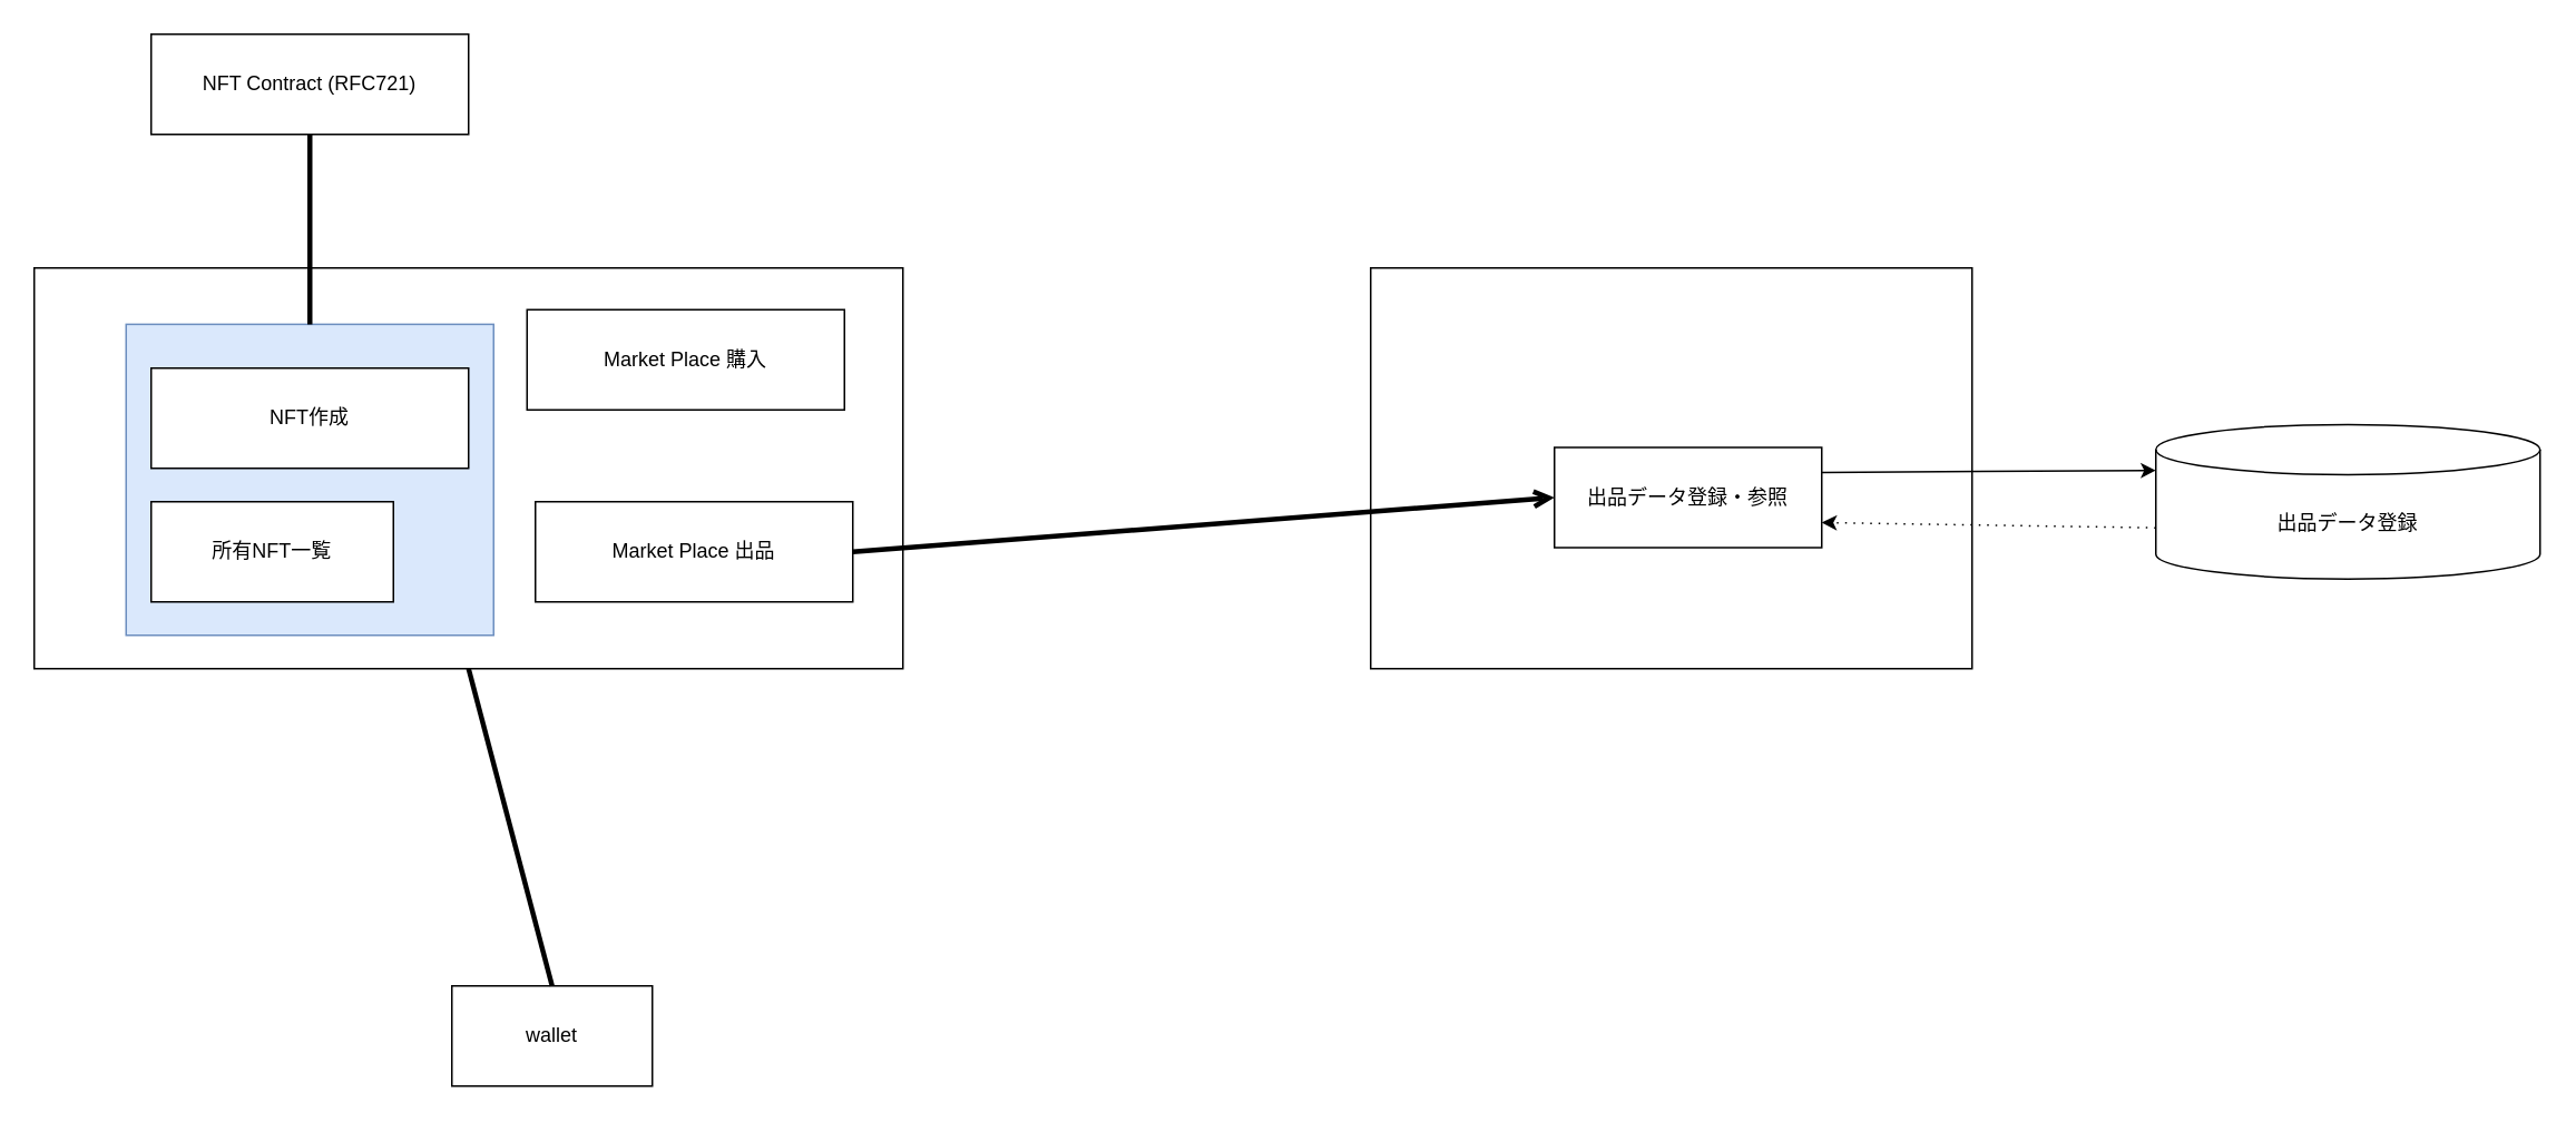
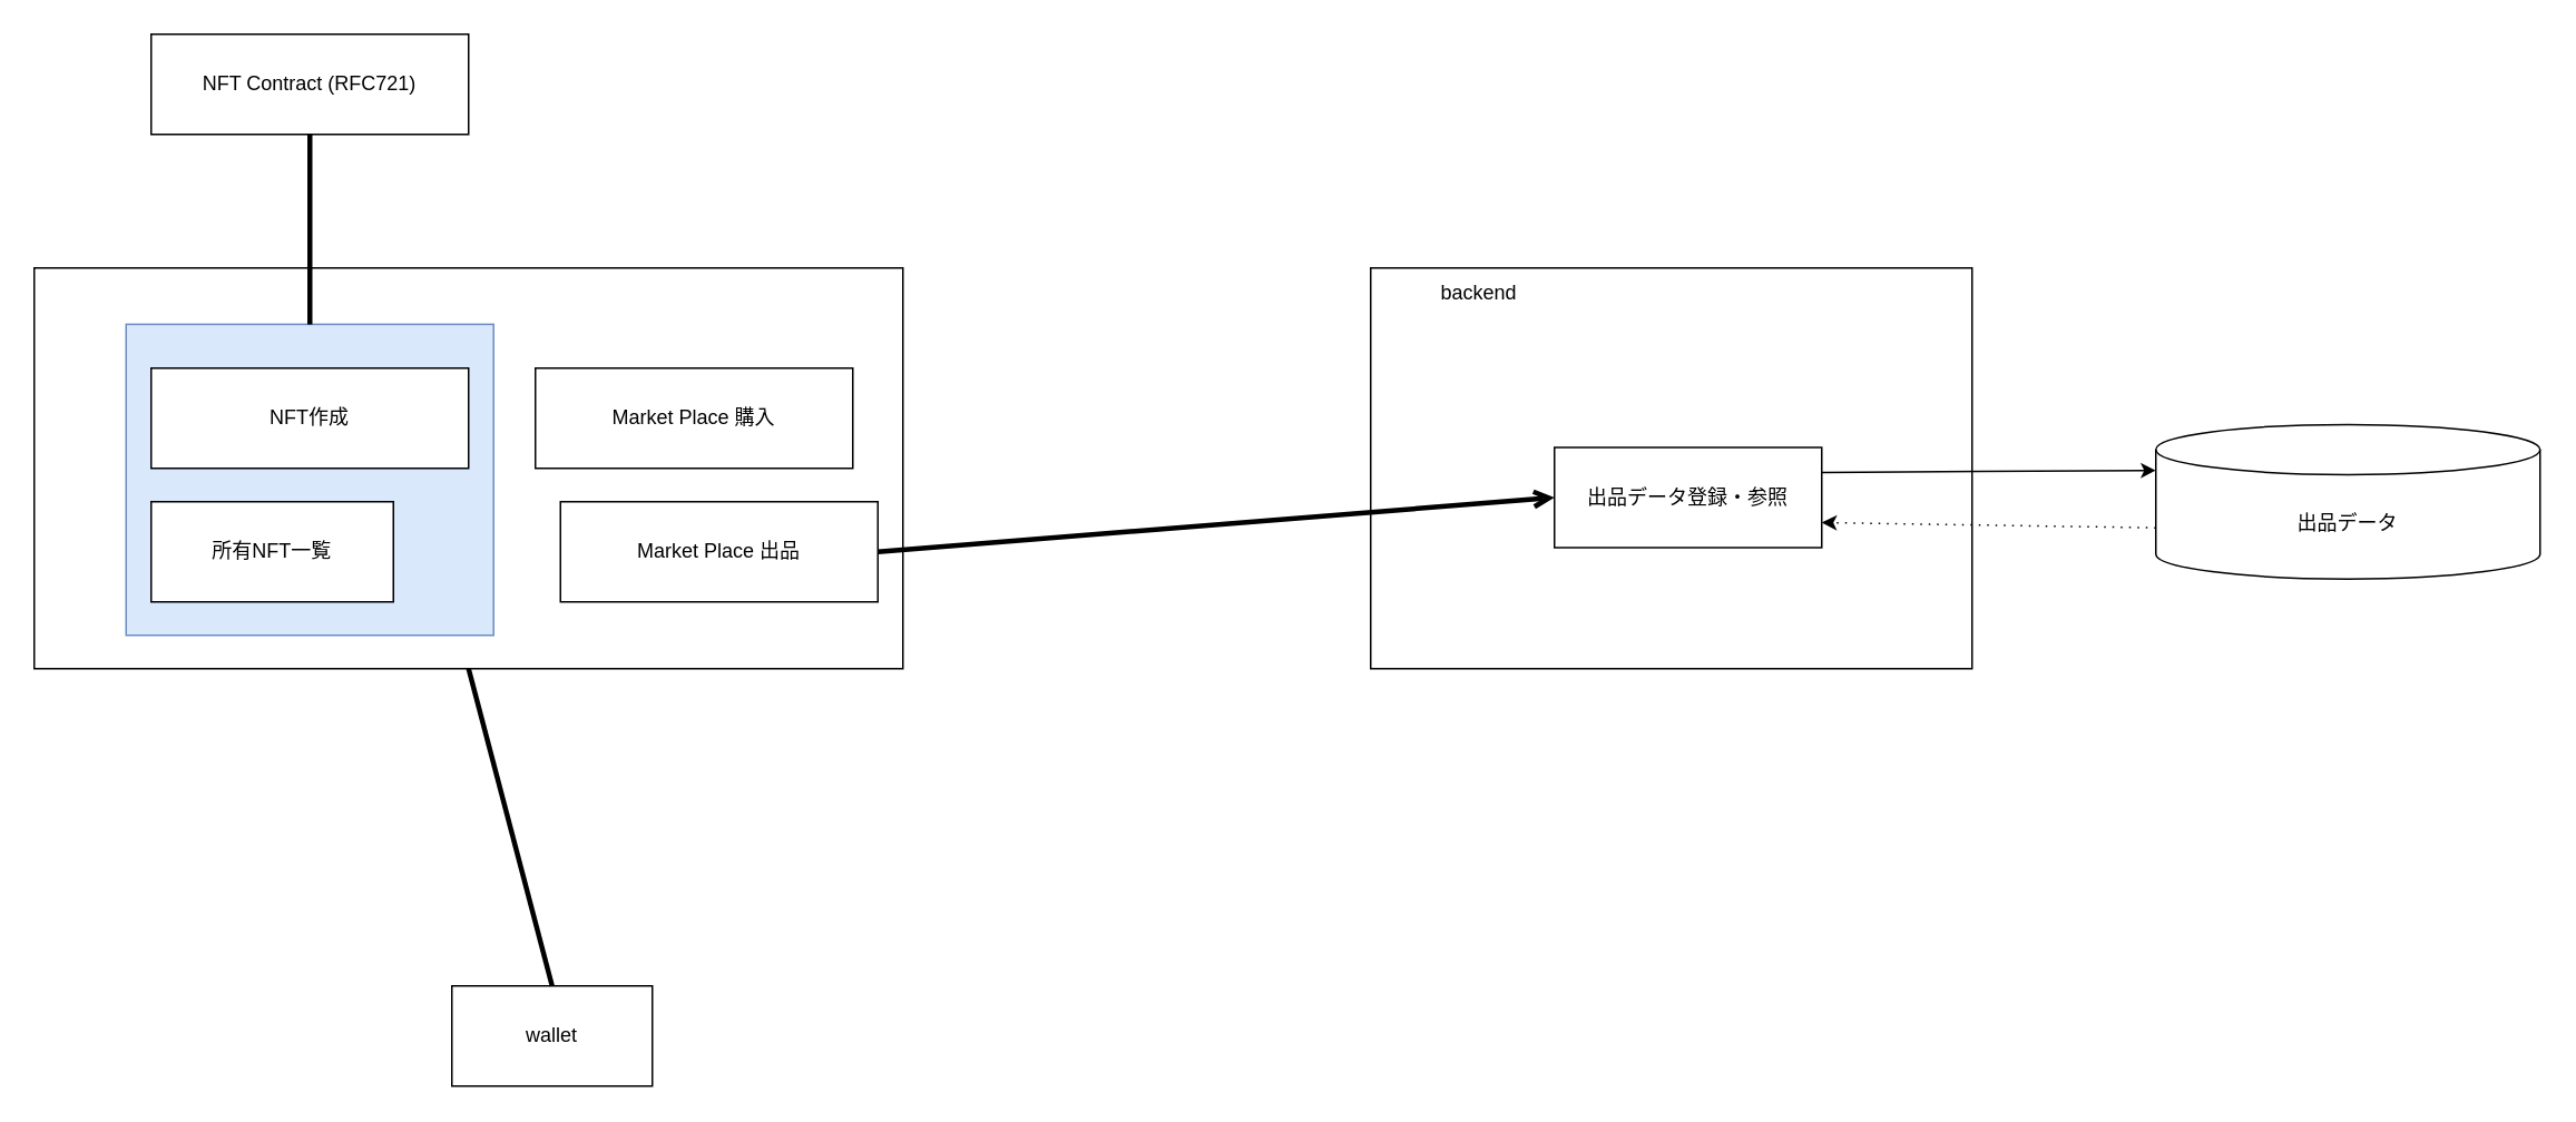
  <mxCell id="0" />
  <mxCell id="1" parent="0" />
  <mxCell id="2" value="" style="rounded=0;whiteSpace=wrap;html=1;" vertex="1" parent="1"><mxGeometry x="20" y="160" width="520" height="240" as="geometry" /></mxCell>
  <mxCell id="3" value="wallet" style="rounded=0;whiteSpace=wrap;html=1;" parent="1" vertex="1"><mxGeometry x="270" y="590" width="120" height="60" as="geometry" /></mxCell>
  <mxCell id="4" value="" style="rounded=0;whiteSpace=wrap;html=1;" vertex="1" parent="1"><mxGeometry x="820" y="160" width="360" height="240" as="geometry" /></mxCell>
- <mxCell id="5" value="出品データ登録" style="shape=cylinder3;whiteSpace=wrap;html=1;boundedLbl=1;backgroundOutline=1;size=15;" vertex="1" parent="1"><mxGeometry x="1290" y="253.75" width="230" height="92.5" as="geometry" /></mxCell>
+ <mxCell id="5" value="出品データ" style="shape=cylinder3;whiteSpace=wrap;html=1;boundedLbl=1;backgroundOutline=1;size=15;" vertex="1" parent="1"><mxGeometry x="1290" y="253.75" width="230" height="92.5" as="geometry" /></mxCell>
+ <mxCell id="6" value="backend" style="text;html=1;strokeColor=none;fillColor=none;align=center;verticalAlign=middle;whiteSpace=wrap;rounded=0;" vertex="1" parent="1"><mxGeometry x="820" y="160" width="130" height="30" as="geometry" /></mxCell>
  <mxCell id="7" style="html=1;entryX=0;entryY=0;entryDx=0;entryDy=27.5;entryPerimeter=0;exitX=1;exitY=0.25;exitDx=0;exitDy=0;" edge="1" parent="1" source="8" target="5"><mxGeometry relative="1" as="geometry" /></mxCell>
  <mxCell id="8" value="出品データ登録・参照" style="rounded=0;whiteSpace=wrap;html=1;" vertex="1" parent="1"><mxGeometry x="930" y="267.5" width="160" height="60" as="geometry" /></mxCell>
  <mxCell id="9" value="" style="rounded=0;whiteSpace=wrap;html=1;fillColor=#dae8fc;strokeColor=#6c8ebf;" vertex="1" parent="1"><mxGeometry x="75" y="193.75" width="220" height="186.25" as="geometry" /></mxCell>
  <mxCell id="10" style="edgeStyle=none;html=1;entryX=1;entryY=0.75;entryDx=0;entryDy=0;dashed=1;dashPattern=1 4;exitX=0;exitY=0;exitDx=0;exitDy=61.875;exitPerimeter=0;" edge="1" parent="1" source="5" target="8"><mxGeometry relative="1" as="geometry" /></mxCell>
  <mxCell id="11" value="NFT作成" style="rounded=0;whiteSpace=wrap;html=1;" vertex="1" parent="1"><mxGeometry x="90" y="220" width="190" height="60" as="geometry" /></mxCell>
- <mxCell id="12" value="Market Place 出品" style="rounded=0;whiteSpace=wrap;html=1;" vertex="1" parent="1"><mxGeometry x="320" y="300" width="190" height="60" as="geometry" /></mxCell>
- <mxCell id="13" value="Market Place 購入" style="rounded=0;whiteSpace=wrap;html=1;" vertex="1" parent="1"><mxGeometry x="315" y="185" width="190" height="60" as="geometry" /></mxCell>
+ <mxCell id="12" value="Market Place 出品" style="rounded=0;whiteSpace=wrap;html=1;" vertex="1" parent="1"><mxGeometry x="335" y="300" width="190" height="60" as="geometry" /></mxCell>
+ <mxCell id="13" value="Market Place 購入" style="rounded=0;whiteSpace=wrap;html=1;" vertex="1" parent="1"><mxGeometry x="320" y="220" width="190" height="60" as="geometry" /></mxCell>
  <mxCell id="14" value="所有NFT一覧" style="rounded=0;whiteSpace=wrap;html=1;" vertex="1" parent="1"><mxGeometry x="90" y="300" width="145" height="60" as="geometry" /></mxCell>
  <mxCell id="15" value="NFT Contract (RFC721)" style="rounded=0;whiteSpace=wrap;html=1;" vertex="1" parent="1"><mxGeometry x="90" y="20" width="190" height="60" as="geometry" /></mxCell>
  <mxCell id="16" value="" style="endArrow=none;html=1;entryX=0.5;entryY=1;entryDx=0;entryDy=0;exitX=0.5;exitY=0;exitDx=0;exitDy=0;strokeWidth=3;" edge="1" parent="1" source="9" target="15"><mxGeometry width="50" height="50" relative="1" as="geometry"><mxPoint x="440" y="350" as="sourcePoint" /><mxPoint x="490" y="300" as="targetPoint" /></mxGeometry></mxCell>
  <mxCell id="17" value="" style="endArrow=open;html=1;entryX=0;entryY=0.5;entryDx=0;entryDy=0;exitX=1;exitY=0.5;exitDx=0;exitDy=0;strokeWidth=3;" edge="1" parent="1" source="12" target="8"><mxGeometry width="50" height="50" relative="1" as="geometry"><mxPoint x="195" y="203.75" as="sourcePoint" /><mxPoint x="195" y="90" as="targetPoint" /></mxGeometry></mxCell>
  <mxCell id="18" value="" style="endArrow=none;html=1;entryX=0.5;entryY=1;entryDx=0;entryDy=0;exitX=0.5;exitY=0;exitDx=0;exitDy=0;strokeWidth=3;" edge="1" parent="1" source="3" target="2"><mxGeometry width="50" height="50" relative="1" as="geometry"><mxPoint x="195" y="203.75" as="sourcePoint" /><mxPoint x="195" y="90" as="targetPoint" /></mxGeometry></mxCell>
